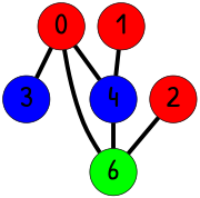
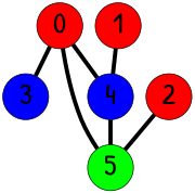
  graph {
    splines=true
    fontname="Patrick Hand"
    node [color=black fillcolor=red fixedsize=true fontname="Patrick Hand" fontsize=42 penwidth=1 shape=circle style=filled]
    edge [color=black penwidth=6 style=bold fontname="Patrick Hand"]
    0 [height=0.91667 width=0.91667]
    3 [fillcolor=blue height=0.91667 width=0.91667]
    4 [fillcolor=blue height=0.91667 width=0.91667]
-   5 [fillcolor=green height=0.91667 label=6 width=0.91667]
+   5 [fillcolor=green height=0.91667 width=0.91667]
    1 [height=0.91667 width=0.91667]
    2 [height=0.91667 width=0.91667]
    0 -- 3
    0 -- 4
    0 -- 5
    4 -- 5
    1 -- 4
    2 -- 5
  }
